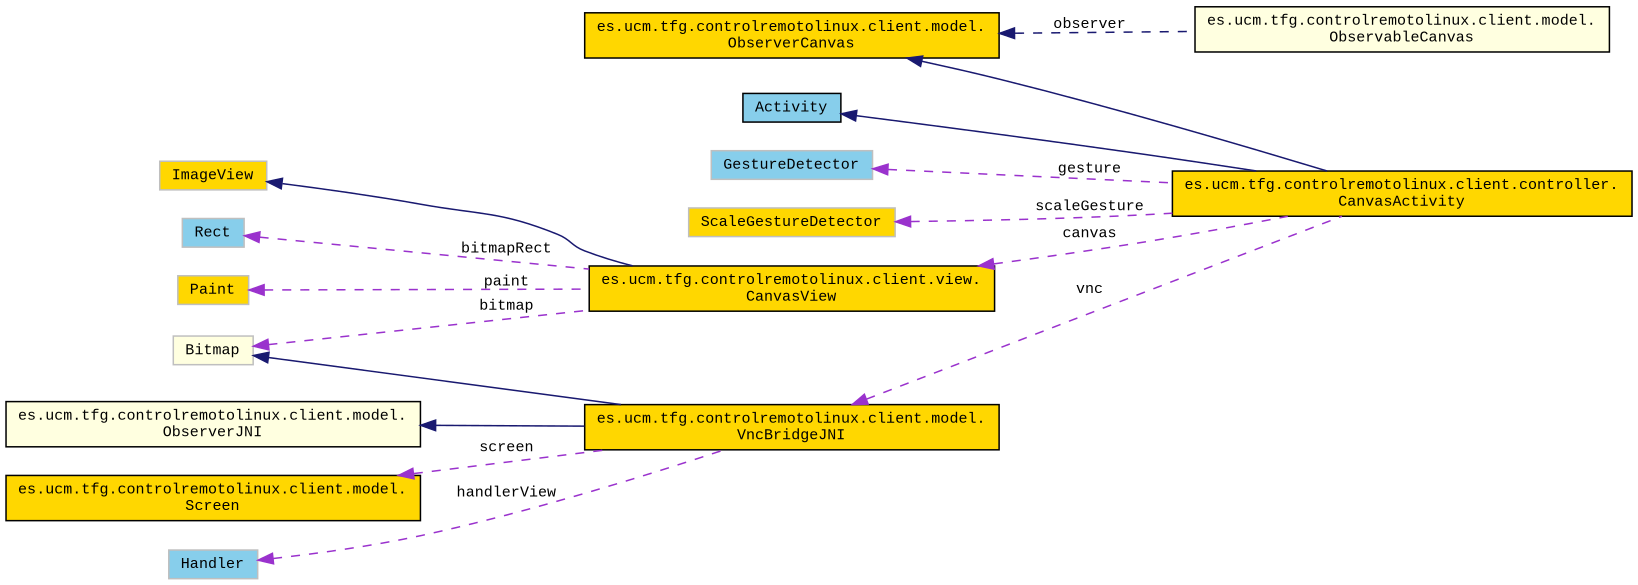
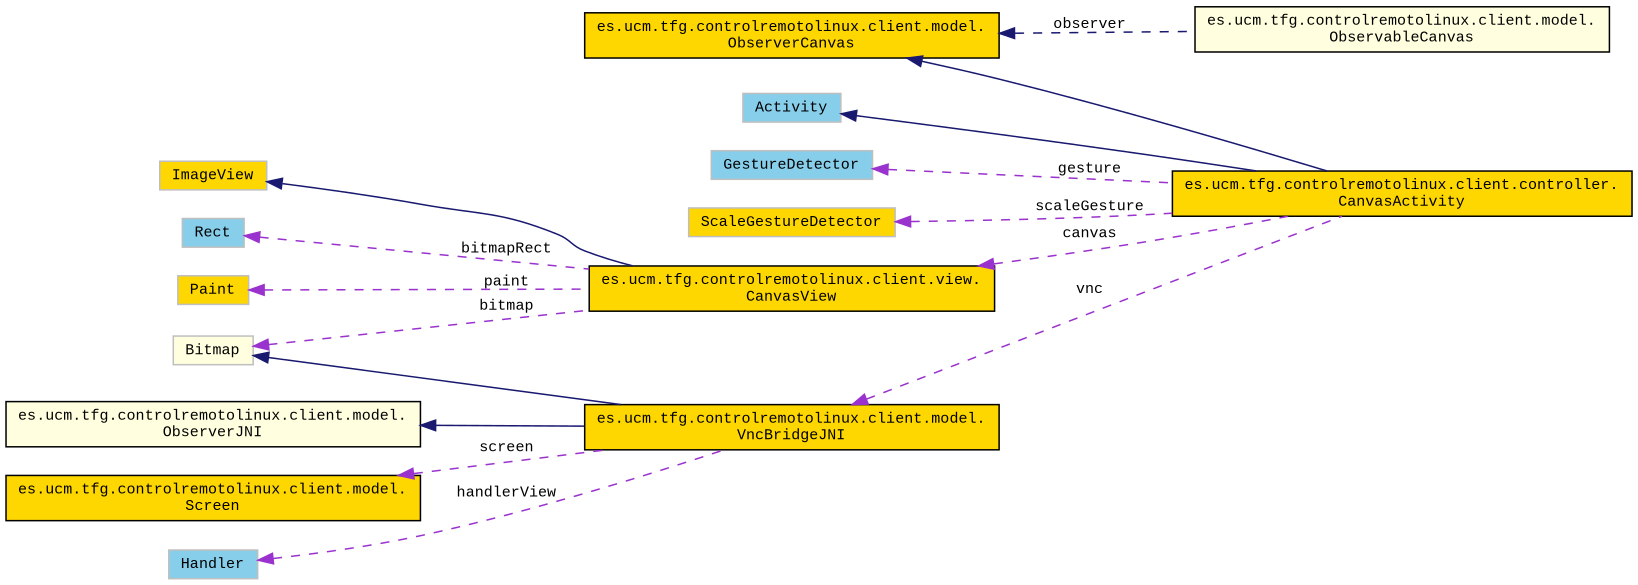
  digraph {
    fontname="Liberation Mono"
    rankdir=LR
    node [color=grey75 fillcolor=gold fontname="Liberation Mono" fontsize=10 shape=record style=filled]
    edge [color=darkorchid3 dir=back fontname="Liberation Mono" fontsize=10 labelfontname=Helvetica labelfontsize=10 style=dashed]
    n1 [color=black fontcolor=black height=0.2 label="es.ucm.tfg.controlremotolinux.client.controller.\lCanvasActivity" width=0.4]
-   n2 [color=black fillcolor=skyblue height=0.2 label=Activity width=0.4]
+   n2 [fillcolor=skyblue height=0.2 label=Activity width=0.4]
    n3 [color=black height=0.2 label="es.ucm.tfg.controlremotolinux.client.model.\lObserverCanvas" width=0.4]
    n4 [color=black fillcolor=lightyellow height=0.2 label="es.ucm.tfg.controlremotolinux.client.model.\lObservableCanvas" width=0.4]
    n5 [height=0.2 label=ScaleGestureDetector width=0.4]
    n6 [color=black height=0.2 label="es.ucm.tfg.controlremotolinux.client.view.\lCanvasView" width=0.4]
    n7 [height=0.2 label=ImageView width=0.4]
    n8 [fillcolor=skyblue height=0.2 label=Rect width=0.4]
    n9 [fillcolor=lightyellow height=0.2 label=Bitmap width=0.4]
    n10 [color=black height=0.2 label="es.ucm.tfg.controlremotolinux.client.model.\lVncBridgeJNI" width=0.4]
    n11 [height=0.2 label=Paint width=0.4]
    n12 [fillcolor=skyblue height=0.2 label=GestureDetector width=0.4]
    n13 [color=black fillcolor=lightyellow height=0.2 label="es.ucm.tfg.controlremotolinux.client.model.\lObserverJNI" width=0.4]
    n14 [color=black height=0.2 label="es.ucm.tfg.controlremotolinux.client.model.\lScreen" width=0.4]
    n15 [fillcolor=skyblue height=0.2 label=Handler width=0.4]
    n2 -> n1 [color=midnightblue style=solid]
    n3 -> n1 [color=midnightblue style=solid]
    n3 -> n4 [color=midnightblue label=" observer"]
    n5 -> n1 [label=" scaleGesture"]
    n6 -> n1 [label=" canvas"]
    n7 -> n6 [color=midnightblue style=solid]
    n8 -> n6 [label=" bitmapRect"]
    n9 -> n6 [label=" bitmap"]
    n9 -> n10 [color=midnightblue style=solid]
    n10 -> n1 [label=" vnc"]
    n11 -> n6 [label=" paint"]
    n12 -> n1 [label=" gesture"]
    n13 -> n10 [color=midnightblue style=solid]
    n14 -> n10 [label=" screen"]
    n15 -> n10 [label=" handlerView"]
  }
